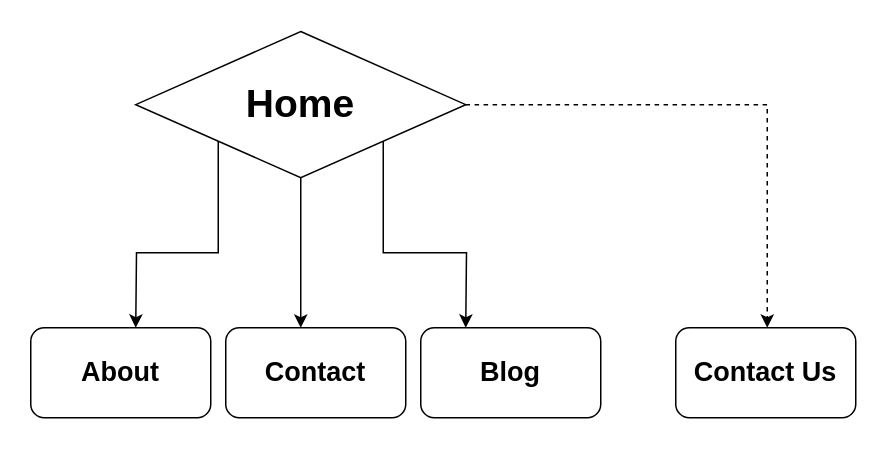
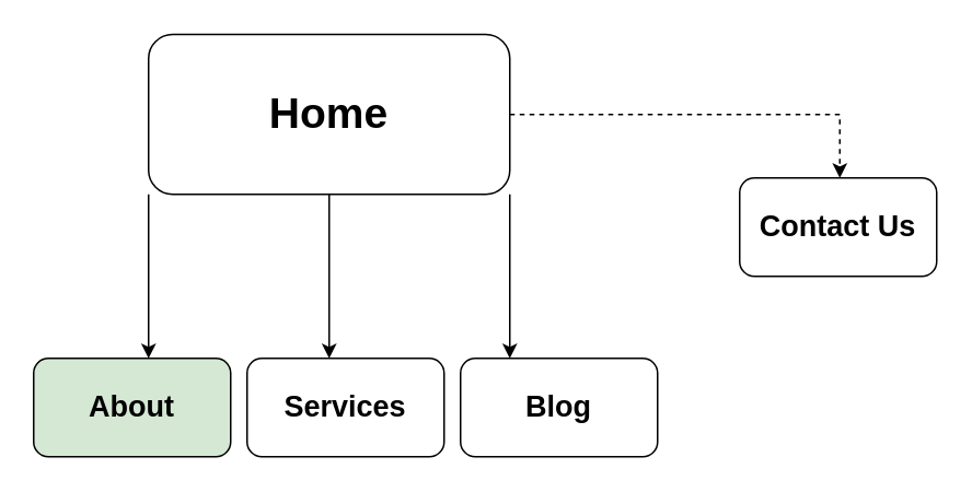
  <mxCell id="0" />
  <mxCell id="1" parent="0" />
  <mxCell id="2" style="edgeStyle=orthogonalEdgeStyle;rounded=0;orthogonalLoop=1;jettySize=auto;html=1;exitX=0;exitY=1;exitDx=0;exitDy=0;" edge="1" parent="1" source="6"><mxGeometry relative="1" as="geometry"><mxPoint x="90" y="218" as="targetPoint" /></mxGeometry></mxCell>
  <mxCell id="3" style="edgeStyle=orthogonalEdgeStyle;rounded=0;orthogonalLoop=1;jettySize=auto;html=1;dashed=1;" edge="1" parent="1" source="6" target="7"><mxGeometry relative="1" as="geometry"><mxPoint x="510" y="218" as="targetPoint" /><Array as="points"><mxPoint x="511" y="69" /></Array></mxGeometry></mxCell>
  <mxCell id="4" style="edgeStyle=orthogonalEdgeStyle;rounded=0;orthogonalLoop=1;jettySize=auto;html=1;" edge="1" parent="1" source="6"><mxGeometry relative="1" as="geometry"><mxPoint x="200" y="218" as="targetPoint" /></mxGeometry></mxCell>
  <mxCell id="5" style="edgeStyle=orthogonalEdgeStyle;rounded=0;orthogonalLoop=1;jettySize=auto;html=1;exitX=1;exitY=1;exitDx=0;exitDy=0;" edge="1" parent="1" source="6"><mxGeometry relative="1" as="geometry"><mxPoint x="310" y="218" as="targetPoint" /></mxGeometry></mxCell>
- <mxCell id="6" value="&lt;b&gt;&lt;font style=&quot;font-size: 26px;&quot;&gt;Home&lt;/font&gt;&lt;/b&gt;" style="rhombus;whiteSpace=wrap;html=1;" vertex="1" parent="1"><mxGeometry x="90" y="20.5" width="220" height="97.5" as="geometry" /></mxCell>
- <mxCell id="7" value="&lt;b&gt;&lt;font style=&quot;font-size: 18px;&quot;&gt;Contact Us&lt;/font&gt;&lt;/b&gt;" style="rounded=1;whiteSpace=wrap;html=1;" vertex="1" parent="1"><mxGeometry x="450" y="218" width="120" height="60" as="geometry" /></mxCell>
+ <mxCell id="6" value="&lt;b&gt;&lt;font style=&quot;font-size: 26px;&quot;&gt;Home&lt;/font&gt;&lt;/b&gt;" style="rounded=1;whiteSpace=wrap;html=1;" vertex="1" parent="1"><mxGeometry x="90" y="20.5" width="220" height="97.5" as="geometry" /></mxCell>
+ <mxCell id="7" value="&lt;b&gt;&lt;font style=&quot;font-size: 18px;&quot;&gt;Contact Us&lt;/font&gt;&lt;/b&gt;" style="rounded=1;whiteSpace=wrap;html=1;" vertex="1" parent="1"><mxGeometry x="450" y="108" width="120" height="60" as="geometry" /></mxCell>
  <mxCell id="8" value="&lt;b&gt;&lt;font style=&quot;font-size: 18px;&quot;&gt;Blog&lt;/font&gt;&lt;/b&gt;" style="rounded=1;whiteSpace=wrap;html=1;" vertex="1" parent="1"><mxGeometry x="280" y="218" width="120" height="60" as="geometry" /></mxCell>
- <mxCell id="9" value="&lt;b&gt;&lt;font style=&quot;font-size: 18px;&quot;&gt;Contact&lt;/font&gt;&lt;/b&gt;" style="rounded=1;whiteSpace=wrap;html=1;" vertex="1" parent="1"><mxGeometry x="150" y="218" width="120" height="60" as="geometry" /></mxCell>
- <mxCell id="10" value="&lt;b&gt;&lt;font style=&quot;font-size: 18px;&quot;&gt;About&lt;/font&gt;&lt;/b&gt;" style="rounded=1;whiteSpace=wrap;html=1;" vertex="1" parent="1"><mxGeometry x="20" y="218" width="120" height="60" as="geometry" /></mxCell>
+ <mxCell id="9" value="&lt;b&gt;&lt;font style=&quot;font-size: 18px;&quot;&gt;Services&lt;/font&gt;&lt;/b&gt;" style="rounded=1;whiteSpace=wrap;html=1;" vertex="1" parent="1"><mxGeometry x="150" y="218" width="120" height="60" as="geometry" /></mxCell>
+ <mxCell id="10" value="&lt;b&gt;&lt;font style=&quot;font-size: 18px;&quot;&gt;About&lt;/font&gt;&lt;/b&gt;" style="rounded=1;whiteSpace=wrap;html=1;fillColor=#d5e8d4;" vertex="1" parent="1"><mxGeometry x="20" y="218" width="120" height="60" as="geometry" /></mxCell>
